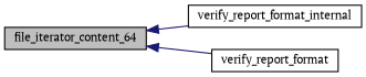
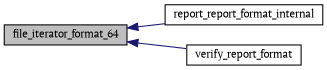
  digraph {
    fontname="PT Serif"
    rankdir=LR
    node [color=black fontname="PT Serif" fontsize=10 shape=record]
    edge [color=midnightblue dir=back fontname="PT Serif" fontsize=10 labelfontname=FreeSans labelfontsize=10 style=solid]
-   n1 [fillcolor=grey75 fontcolor=black height=0.2 label=file_iterator_content_64 style=filled width=0.4]
-   n2 [height=0.2 label=verify_report_format_internal width=0.4]
+   n1 [fillcolor=grey75 fontcolor=black height=0.2 label=file_iterator_format_64 style=filled width=0.4]
+   n2 [height=0.2 label=report_report_format_internal width=0.4]
    n3 [height=0.2 label=verify_report_format width=0.4]
    n1 -> n2
    n1 -> n3
  }
